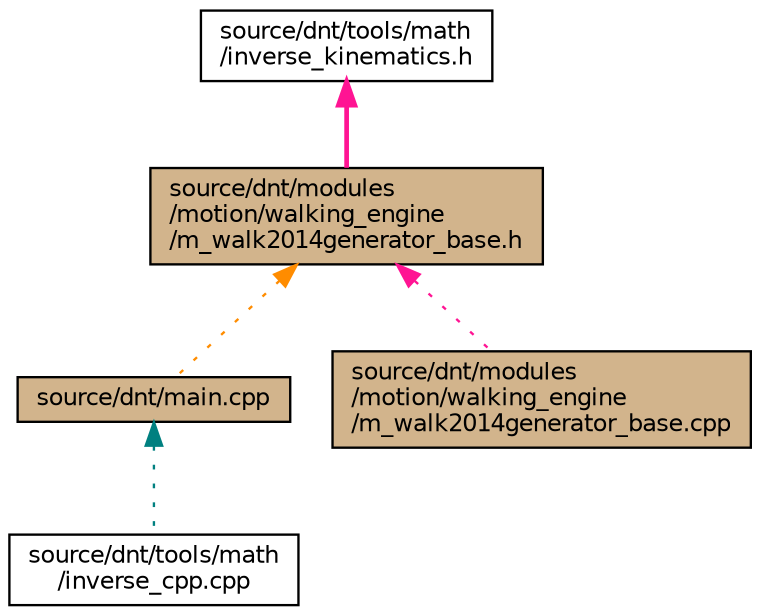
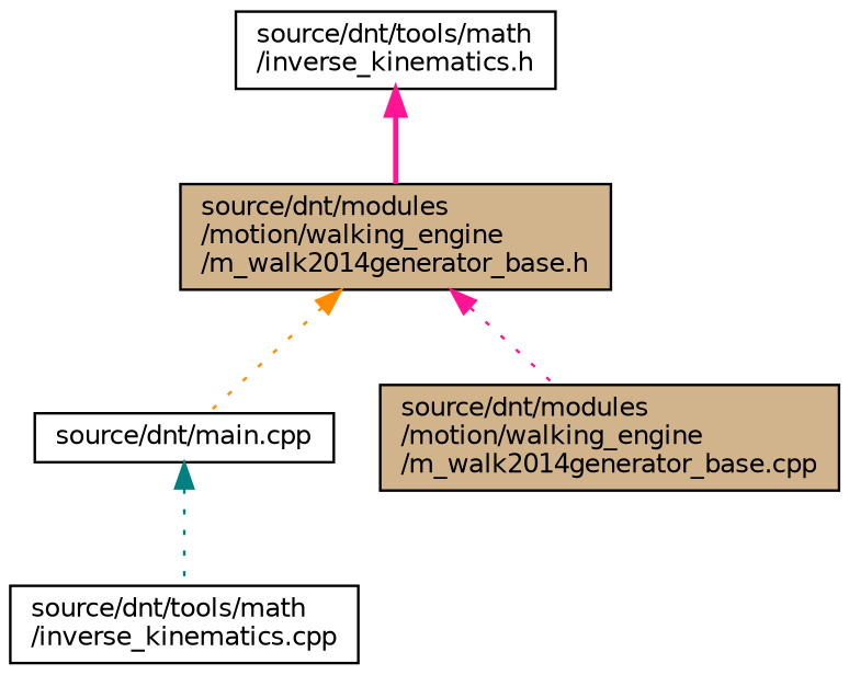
  digraph {
    node [color=black fillcolor=white fontname=Helvetica fontsize=10 shape=record style=filled]
    edge [color=deeppink dir=back fontname=Helvetica fontsize=10 labelfontname=Helvetica labelfontsize=10 style=dotted]
    n1 [fontcolor=black height=0.2 label="source/dnt/tools/math\l/inverse_kinematics.h" width=0.4]
    n2 [fillcolor=tan height=0.2 label="source/dnt/modules\l/motion/walking_engine\l/m_walk2014generator_base.h" width=0.4]
-   n3 [fillcolor=tan height=0.2 label="source/dnt/main.cpp" width=0.4]
+   n3 [height=0.2 label="source/dnt/main.cpp" width=0.4]
    n4 [fillcolor=tan height=0.2 label="source/dnt/modules\l/motion/walking_engine\l/m_walk2014generator_base.cpp" width=0.4]
-   n5 [height=0.2 label="source/dnt/tools/math\l/inverse_cpp.cpp" width=0.4]
+   n5 [height=0.2 label="source/dnt/tools/math\l/inverse_kinematics.cpp" width=0.4]
    n1 -> n2 [style=bold]
    n2 -> n3 [color=darkorange]
    n2 -> n4
    n3 -> n5 [color=teal]
  }
